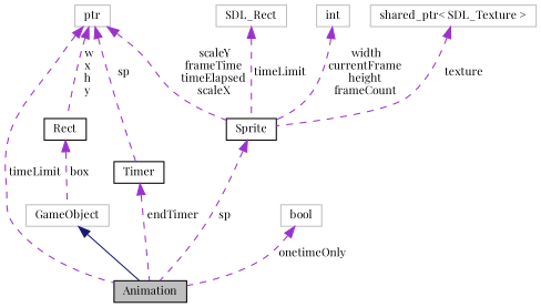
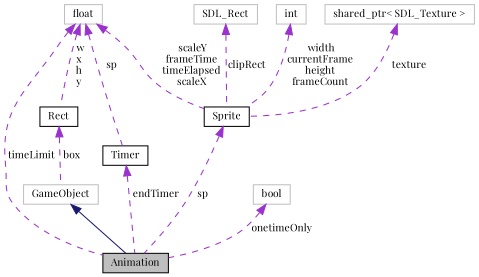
  digraph {
    fontname="Playfair Display"
    node [color=grey75 fillcolor=white fontname="Playfair Display" fontsize=10 shape=record style=filled]
    edge [color=darkorchid3 dir=back fontname="Playfair Display" fontsize=10 labelfontname=Helvetica labelfontsize=10 style=dashed]
    n1 [color=black fillcolor=grey75 fontcolor=black height=0.2 label=Animation width=0.4]
    n2 [height=0.2 label=GameObject width=0.4]
    n3 [color=black height=0.2 label=Rect width=0.4]
-   n4 [height=0.2 label=ptr width=0.4]
+   n4 [height=0.2 label=float width=0.4]
    n5 [color=black height=0.2 label=Sprite width=0.4]
    n6 [color=black height=0.2 label=Timer width=0.4]
    n7 [height=0.2 label=SDL_Rect width=0.4]
    n8 [height=0.2 label=int width=0.4]
    n9 [height=0.2 label="shared_ptr\< SDL_Texture \>" width=0.4]
    n10 [height=0.2 label=bool width=0.4]
    n2 -> n1 [color=midnightblue style=solid]
    n3 -> n2 [label=" box"]
    n4 -> n1 [label=" timeLimit"]
    n4 -> n3 [label=" w\nx\nh\ny"]
    n4 -> n5 [label=" scaleY\nframeTime\ntimeElapsed\nscaleX"]
    n4 -> n6 [label=" sp"]
    n5 -> n1 [label=" sp"]
    n6 -> n1 [label=" endTimer"]
-   n7 -> n5 [label=" timeLimit"]
+   n7 -> n5 [label=" clipRect"]
    n8 -> n5 [label=" width\ncurrentFrame\nheight\nframeCount"]
    n9 -> n5 [label=" texture"]
    n10 -> n1 [label=" onetimeOnly"]
  }
